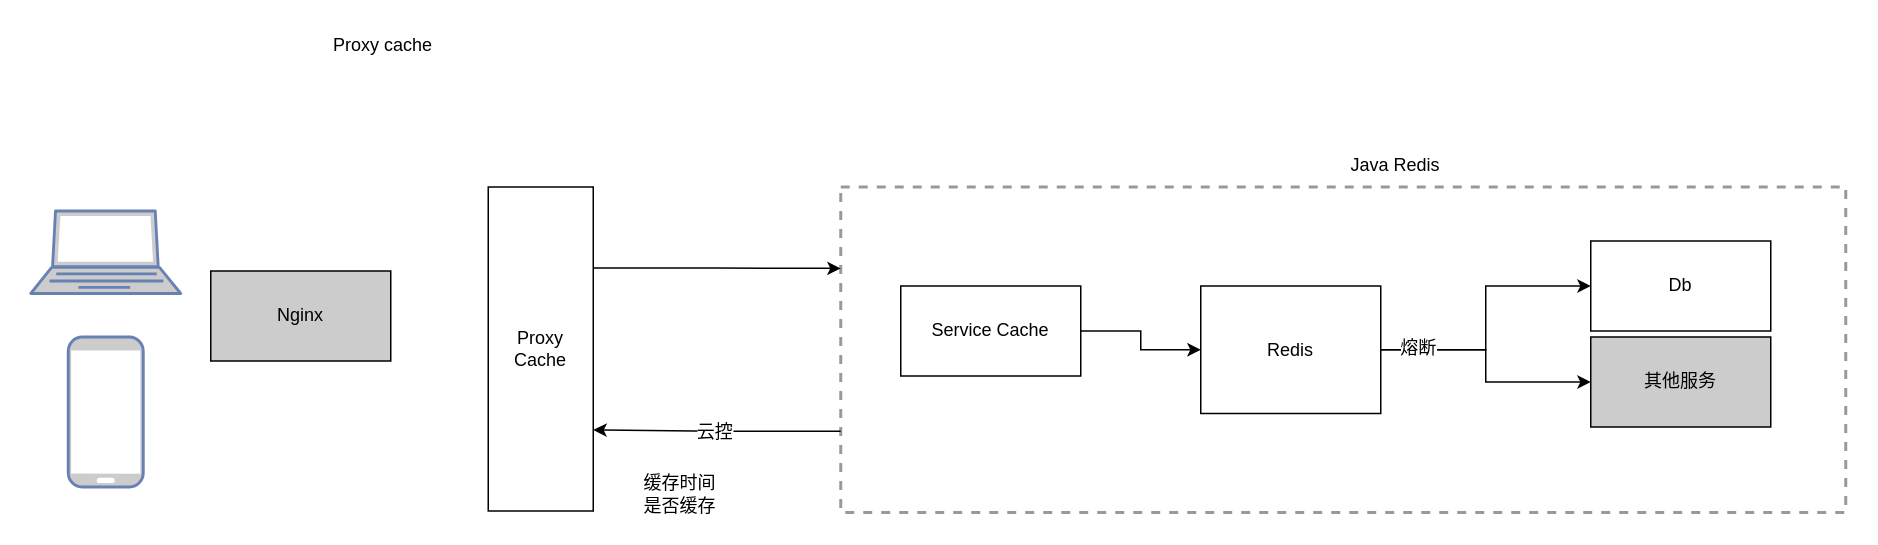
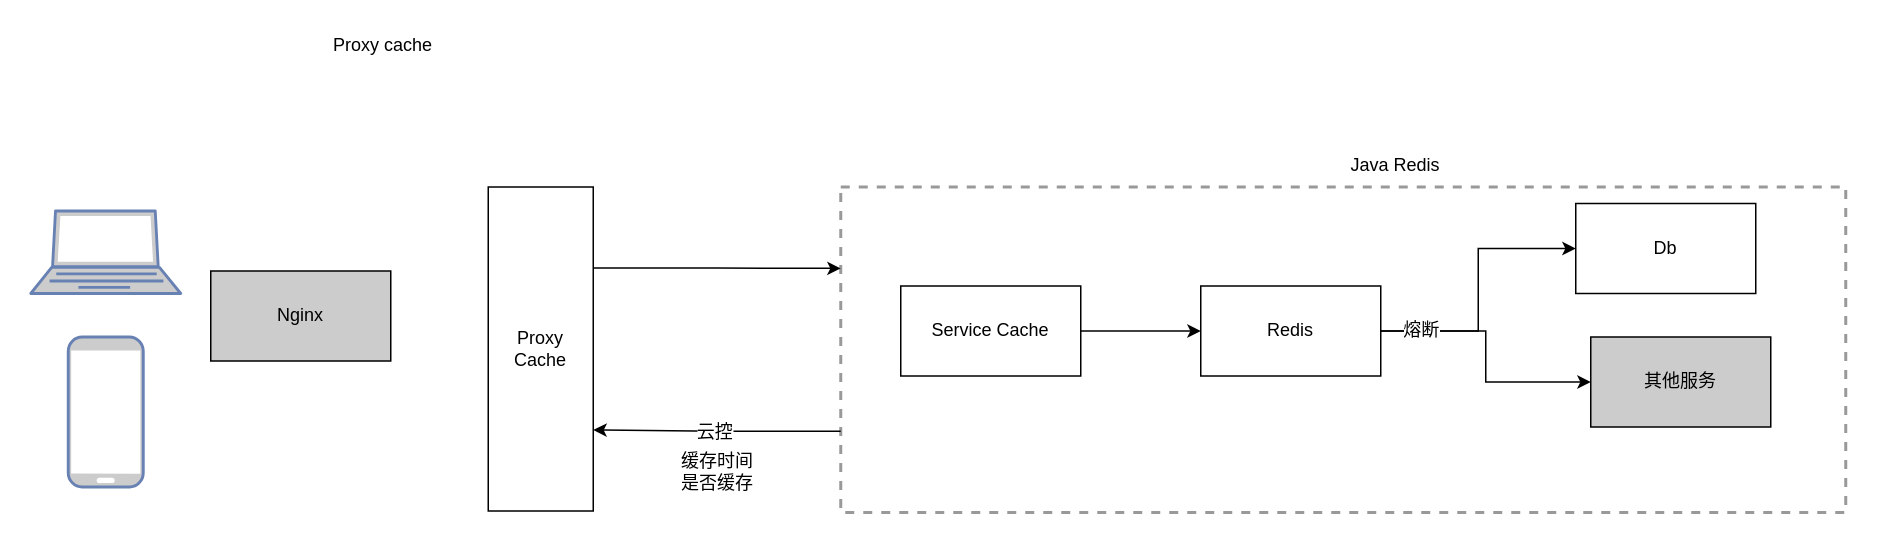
  <mxCell id="0" />
  <mxCell id="1" parent="0" />
  <mxCell id="2" style="edgeStyle=orthogonalEdgeStyle;rounded=0;orthogonalLoop=1;jettySize=auto;html=1;exitX=0;exitY=0.75;exitDx=0;exitDy=0;entryX=1;entryY=0.75;entryDx=0;entryDy=0;" edge="1" parent="1" source="4" target="18"><mxGeometry relative="1" as="geometry" /></mxCell>
  <mxCell id="3" value="云控" style="text;html=1;resizable=0;points=[];align=center;verticalAlign=middle;labelBackgroundColor=#ffffff;" vertex="1" connectable="0" parent="2"><mxGeometry x="0.023" y="1" relative="1" as="geometry"><mxPoint as="offset" /></mxGeometry></mxCell>
  <mxCell id="4" value="" style="rounded=0;whiteSpace=wrap;html=1;dashed=1;opacity=40;strokeWidth=2;" vertex="1" parent="1"><mxGeometry x="560" y="124" width="670" height="217" as="geometry" /></mxCell>
  <mxCell id="5" value="" style="fontColor=#0066CC;verticalAlign=top;verticalLabelPosition=bottom;labelPosition=center;align=center;html=1;outlineConnect=0;fillColor=#CCCCCC;strokeColor=#6881B3;gradientColor=none;gradientDirection=north;strokeWidth=2;shape=mxgraph.networks.laptop;" vertex="1" parent="1"><mxGeometry x="20" y="140" width="100" height="55" as="geometry" /></mxCell>
  <mxCell id="6" value="" style="fontColor=#0066CC;verticalAlign=top;verticalLabelPosition=bottom;labelPosition=center;align=center;html=1;outlineConnect=0;fillColor=#CCCCCC;strokeColor=#6881B3;gradientColor=none;gradientDirection=north;strokeWidth=2;shape=mxgraph.networks.mobile;" vertex="1" parent="1"><mxGeometry x="45" y="224" width="50" height="100" as="geometry" /></mxCell>
  <mxCell id="7" value="Nginx" style="rounded=0;whiteSpace=wrap;html=1;fillColor=#cccccc;" vertex="1" parent="1"><mxGeometry x="140" y="180" width="120" height="60" as="geometry" /></mxCell>
  <mxCell id="8" value="" style="edgeStyle=orthogonalEdgeStyle;rounded=0;orthogonalLoop=1;jettySize=auto;html=1;" edge="1" parent="1" source="9" target="13"><mxGeometry relative="1" as="geometry" /></mxCell>
  <mxCell id="9" value="Service Cache" style="rounded=0;whiteSpace=wrap;html=1;" vertex="1" parent="1"><mxGeometry x="600" y="190" width="120" height="60" as="geometry" /></mxCell>
  <mxCell id="10" value="" style="edgeStyle=orthogonalEdgeStyle;rounded=0;orthogonalLoop=1;jettySize=auto;html=1;" edge="1" parent="1" source="13" target="14"><mxGeometry relative="1" as="geometry" /></mxCell>
  <mxCell id="11" style="edgeStyle=orthogonalEdgeStyle;rounded=0;orthogonalLoop=1;jettySize=auto;html=1;entryX=0;entryY=0.5;entryDx=0;entryDy=0;" edge="1" parent="1" source="13" target="15"><mxGeometry relative="1" as="geometry" /></mxCell>
  <mxCell id="12" value="熔断&lt;br&gt;" style="text;html=1;resizable=0;points=[];align=center;verticalAlign=middle;labelBackgroundColor=#ffffff;" vertex="1" connectable="0" parent="11"><mxGeometry x="-0.701" y="1" relative="1" as="geometry"><mxPoint as="offset" /></mxGeometry></mxCell>
- <mxCell id="13" value="Redis&lt;br&gt;" style="rounded=0;whiteSpace=wrap;html=1;" vertex="1" parent="1"><mxGeometry x="800" y="190" width="120" height="85" as="geometry" /></mxCell>
- <mxCell id="14" value="Db&lt;br&gt;" style="rounded=0;whiteSpace=wrap;html=1;" vertex="1" parent="1"><mxGeometry x="1060" y="160" width="120" height="60" as="geometry" /></mxCell>
+ <mxCell id="13" value="Redis&lt;br&gt;" style="rounded=0;whiteSpace=wrap;html=1;" vertex="1" parent="1"><mxGeometry x="800" y="190" width="120" height="60" as="geometry" /></mxCell>
+ <mxCell id="14" value="Db&lt;br&gt;" style="rounded=0;whiteSpace=wrap;html=1;" vertex="1" parent="1"><mxGeometry x="1050" y="135" width="120" height="60" as="geometry" /></mxCell>
  <mxCell id="15" value="其他服务" style="rounded=0;whiteSpace=wrap;html=1;fillColor=#cccccc;" vertex="1" parent="1"><mxGeometry x="1060" y="224" width="120" height="60" as="geometry" /></mxCell>
  <mxCell id="16" value="Proxy cache&lt;br&gt;" style="text;html=1;resizable=0;points=[];autosize=1;align=left;verticalAlign=top;spacingTop=-4;" vertex="1" parent="1"><mxGeometry x="220" y="20" width="80" height="20" as="geometry" /></mxCell>
  <mxCell id="17" style="edgeStyle=orthogonalEdgeStyle;rounded=0;orthogonalLoop=1;jettySize=auto;html=1;exitX=1;exitY=0.25;exitDx=0;exitDy=0;entryX=0;entryY=0.25;entryDx=0;entryDy=0;" edge="1" parent="1" source="18" target="4"><mxGeometry relative="1" as="geometry" /></mxCell>
  <mxCell id="18" value="Proxy Cache" style="rounded=0;whiteSpace=wrap;html=1;" vertex="1" parent="1"><mxGeometry x="325" y="124" width="70" height="216" as="geometry" /></mxCell>
  <mxCell id="19" value="Java Redis" style="text;html=1;strokeColor=none;fillColor=none;align=center;verticalAlign=middle;whiteSpace=wrap;rounded=0;dashed=1;opacity=40;" vertex="1" parent="1"><mxGeometry x="885" y="100" width="90" height="20" as="geometry" /></mxCell>
- <mxCell id="20" value="缓存时间&lt;br&gt;是否缓存&lt;br&gt;" style="text;html=1;strokeColor=none;fillColor=none;align=center;verticalAlign=middle;whiteSpace=wrap;rounded=0;dashed=1;opacity=40;" vertex="1" parent="1"><mxGeometry x="412.5" y="316" width="80" height="26" as="geometry" /></mxCell>
+ <mxCell id="20" value="缓存时间&lt;br&gt;是否缓存&lt;br&gt;" style="text;html=1;strokeColor=none;fillColor=none;align=center;verticalAlign=middle;whiteSpace=wrap;rounded=0;dashed=1;opacity=40;" vertex="1" parent="1"><mxGeometry x="437.5" y="301" width="80" height="26" as="geometry" /></mxCell>
